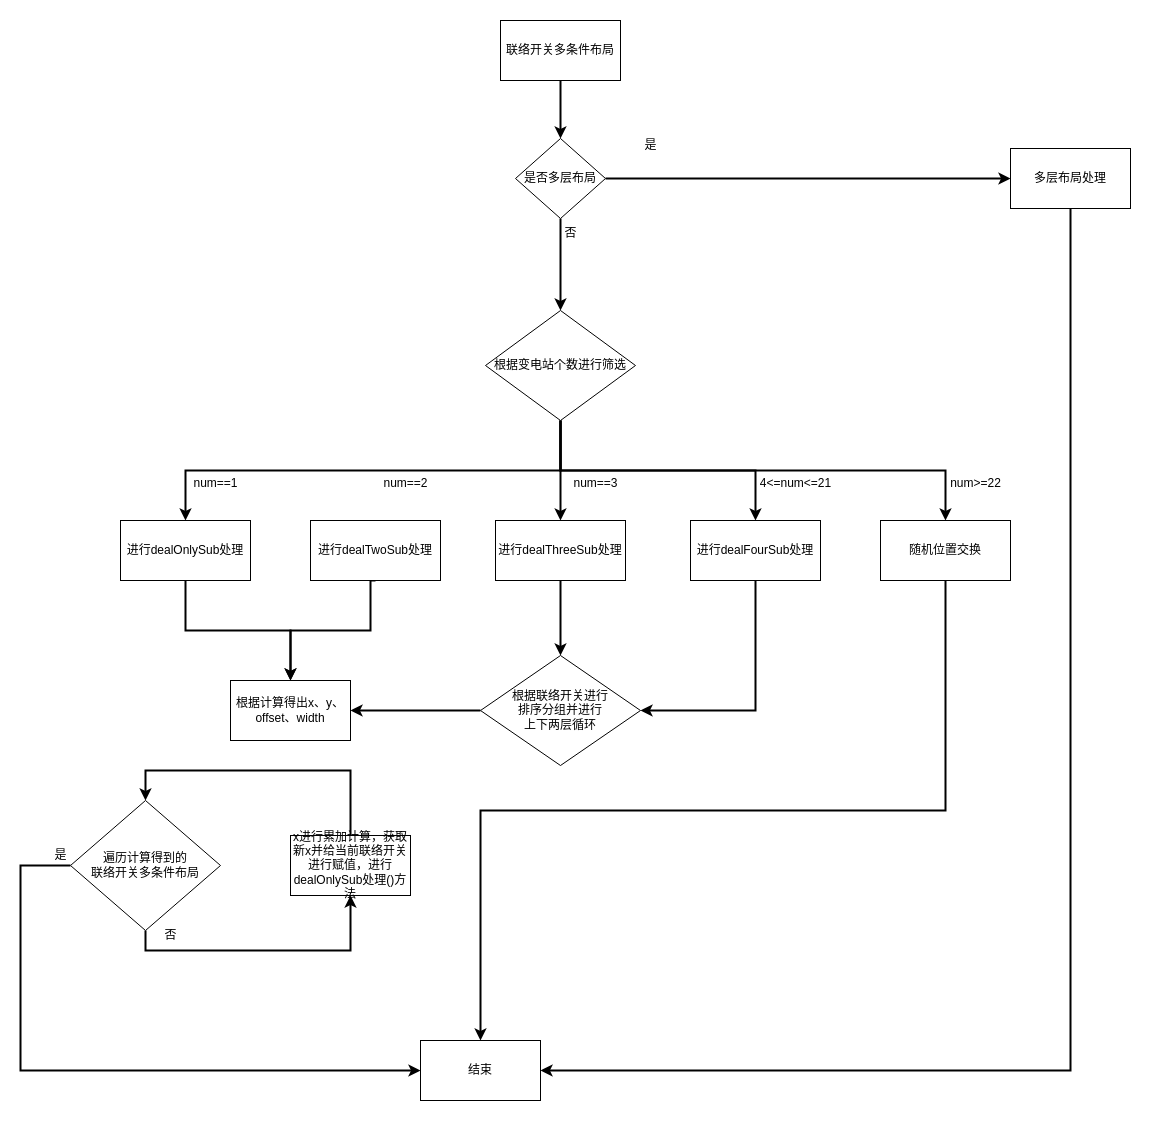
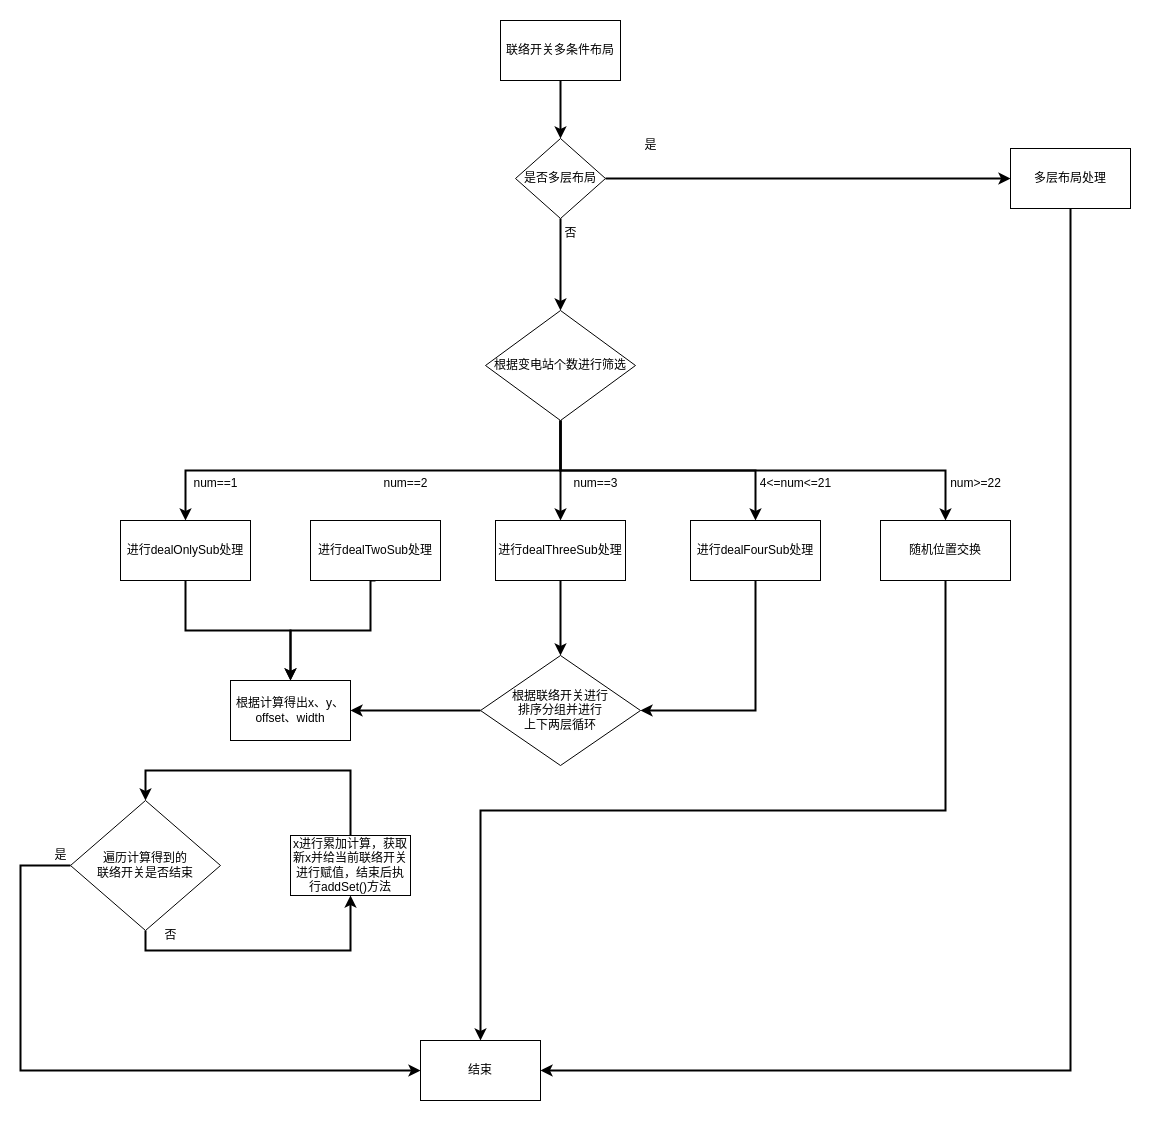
  <mxCell id="0" />
  <mxCell id="1" parent="0" />
  <mxCell id="2" style="edgeStyle=orthogonalEdgeStyle;rounded=0;orthogonalLoop=1;jettySize=auto;html=1;exitX=0.5;exitY=1;exitDx=0;exitDy=0;entryX=0.5;entryY=0;entryDx=0;entryDy=0;strokeWidth=2;" edge="1" parent="1" source="3" target="6"><mxGeometry relative="1" as="geometry"><Array as="points"><mxPoint x="560" y="100" /><mxPoint x="560" y="100" /></Array></mxGeometry></mxCell>
  <mxCell id="3" value="联络开关多条件布局" style="rounded=0;whiteSpace=wrap;html=1;" parent="1" vertex="1"><mxGeometry x="500" y="20" width="120" height="60" as="geometry" /></mxCell>
  <mxCell id="4" value="" style="edgeStyle=orthogonalEdgeStyle;rounded=0;orthogonalLoop=1;jettySize=auto;html=1;strokeWidth=2;" parent="1" source="6" edge="1"><mxGeometry relative="1" as="geometry"><mxPoint x="560" y="310" as="targetPoint" /></mxGeometry></mxCell>
  <mxCell id="5" style="edgeStyle=orthogonalEdgeStyle;rounded=0;orthogonalLoop=1;jettySize=auto;html=1;exitX=1;exitY=0.5;exitDx=0;exitDy=0;entryX=0;entryY=0.5;entryDx=0;entryDy=0;strokeWidth=2;" parent="1" source="6" target="10" edge="1"><mxGeometry relative="1" as="geometry" /></mxCell>
  <mxCell id="6" value="是否多层布局" style="rhombus;whiteSpace=wrap;html=1;rounded=0;" parent="1" vertex="1"><mxGeometry x="515" y="138" width="90" height="80" as="geometry" /></mxCell>
  <mxCell id="7" style="edgeStyle=orthogonalEdgeStyle;rounded=0;orthogonalLoop=1;jettySize=auto;html=1;exitX=0.5;exitY=1;exitDx=0;exitDy=0;entryX=0.5;entryY=0;entryDx=0;entryDy=0;strokeWidth=2;" parent="1" source="8" target="31" edge="1"><mxGeometry relative="1" as="geometry"><Array as="points"><mxPoint x="370" y="630" /><mxPoint x="290" y="630" /></Array></mxGeometry></mxCell>
  <mxCell id="8" value="进行dealTwoSub处理" style="whiteSpace=wrap;html=1;rounded=0;" parent="1" vertex="1"><mxGeometry x="310" y="520" width="130" height="60" as="geometry" /></mxCell>
  <mxCell id="9" style="edgeStyle=orthogonalEdgeStyle;rounded=0;orthogonalLoop=1;jettySize=auto;html=1;exitX=0.5;exitY=1;exitDx=0;exitDy=0;entryX=1;entryY=0.5;entryDx=0;entryDy=0;strokeWidth=2;" parent="1" source="10" target="35" edge="1"><mxGeometry relative="1" as="geometry" /></mxCell>
  <mxCell id="10" value="多层布局处理" style="whiteSpace=wrap;html=1;rounded=0;" parent="1" vertex="1"><mxGeometry x="1010" y="148" width="120" height="60" as="geometry" /></mxCell>
  <mxCell id="11" value="" style="edgeStyle=orthogonalEdgeStyle;rounded=0;orthogonalLoop=1;jettySize=auto;html=1;strokeWidth=2;" parent="1" source="12" target="31" edge="1"><mxGeometry relative="1" as="geometry" /></mxCell>
  <mxCell id="12" value="进行dealOnlySub处理" style="whiteSpace=wrap;html=1;rounded=0;" parent="1" vertex="1"><mxGeometry x="120" y="520" width="130" height="60" as="geometry" /></mxCell>
  <mxCell id="13" value="是" style="text;html=1;align=center;verticalAlign=middle;resizable=0;points=[];autosize=1;strokeColor=none;fillColor=none;" parent="1" vertex="1"><mxGeometry x="630" y="130" width="40" height="30" as="geometry" /></mxCell>
  <mxCell id="14" value="否" style="text;html=1;align=center;verticalAlign=middle;resizable=0;points=[];autosize=1;strokeColor=none;fillColor=none;" parent="1" vertex="1"><mxGeometry x="550" y="218" width="40" height="30" as="geometry" /></mxCell>
  <mxCell id="15" style="edgeStyle=orthogonalEdgeStyle;rounded=0;orthogonalLoop=1;jettySize=auto;html=1;exitX=0.5;exitY=1;exitDx=0;exitDy=0;entryX=0.5;entryY=0;entryDx=0;entryDy=0;strokeWidth=2;" parent="1" source="19" target="12" edge="1"><mxGeometry relative="1" as="geometry" /></mxCell>
  <mxCell id="16" style="edgeStyle=orthogonalEdgeStyle;rounded=0;orthogonalLoop=1;jettySize=auto;html=1;exitX=0.5;exitY=1;exitDx=0;exitDy=0;entryX=0.5;entryY=0;entryDx=0;entryDy=0;strokeWidth=2;" parent="1" source="19" target="21" edge="1"><mxGeometry relative="1" as="geometry" /></mxCell>
  <mxCell id="17" style="edgeStyle=orthogonalEdgeStyle;rounded=0;orthogonalLoop=1;jettySize=auto;html=1;exitX=0.5;exitY=1;exitDx=0;exitDy=0;strokeWidth=2;" parent="1" source="19" target="23" edge="1"><mxGeometry relative="1" as="geometry" /></mxCell>
  <mxCell id="18" style="edgeStyle=orthogonalEdgeStyle;rounded=0;orthogonalLoop=1;jettySize=auto;html=1;exitX=0.5;exitY=1;exitDx=0;exitDy=0;entryX=0.5;entryY=0;entryDx=0;entryDy=0;strokeWidth=2;" parent="1" source="19" target="25" edge="1"><mxGeometry relative="1" as="geometry" /></mxCell>
  <mxCell id="19" value="根据变电站个数进行筛选" style="rhombus;whiteSpace=wrap;html=1;rounded=0;" parent="1" vertex="1"><mxGeometry x="485" y="310" width="150" height="110" as="geometry" /></mxCell>
  <mxCell id="20" value="" style="edgeStyle=orthogonalEdgeStyle;rounded=0;orthogonalLoop=1;jettySize=auto;html=1;strokeWidth=2;" parent="1" source="21" target="41" edge="1"><mxGeometry relative="1" as="geometry" /></mxCell>
  <mxCell id="21" value="进行dealThreeSub处理" style="whiteSpace=wrap;html=1;rounded=0;" parent="1" vertex="1"><mxGeometry x="495" y="520" width="130" height="60" as="geometry" /></mxCell>
  <mxCell id="22" style="edgeStyle=orthogonalEdgeStyle;rounded=0;orthogonalLoop=1;jettySize=auto;html=1;exitX=0.5;exitY=1;exitDx=0;exitDy=0;entryX=1;entryY=0.5;entryDx=0;entryDy=0;strokeWidth=2;" parent="1" source="23" target="41" edge="1"><mxGeometry relative="1" as="geometry" /></mxCell>
  <mxCell id="23" value="进行dealFourSub处理" style="whiteSpace=wrap;html=1;rounded=0;" parent="1" vertex="1"><mxGeometry x="690" y="520" width="130" height="60" as="geometry" /></mxCell>
  <mxCell id="24" style="edgeStyle=orthogonalEdgeStyle;rounded=0;orthogonalLoop=1;jettySize=auto;html=1;exitX=0.5;exitY=1;exitDx=0;exitDy=0;entryX=0.5;entryY=0;entryDx=0;entryDy=0;strokeWidth=2;" parent="1" source="25" target="35" edge="1"><mxGeometry relative="1" as="geometry" /></mxCell>
  <mxCell id="25" value="随机位置交换" style="whiteSpace=wrap;html=1;rounded=0;" parent="1" vertex="1"><mxGeometry x="880" y="520" width="130" height="60" as="geometry" /></mxCell>
  <mxCell id="26" value="num==1" style="text;html=1;align=center;verticalAlign=middle;resizable=0;points=[];autosize=1;strokeColor=none;fillColor=none;" parent="1" vertex="1"><mxGeometry x="180" y="468" width="70" height="30" as="geometry" /></mxCell>
  <mxCell id="27" value="num==2" style="text;html=1;align=center;verticalAlign=middle;resizable=0;points=[];autosize=1;strokeColor=none;fillColor=none;" parent="1" vertex="1"><mxGeometry x="370" y="468" width="70" height="30" as="geometry" /></mxCell>
  <mxCell id="28" value="num==3" style="text;html=1;align=center;verticalAlign=middle;resizable=0;points=[];autosize=1;strokeColor=none;fillColor=none;" parent="1" vertex="1"><mxGeometry x="560" y="468" width="70" height="30" as="geometry" /></mxCell>
  <mxCell id="29" value="4&amp;lt;=num&amp;lt;=21" style="text;html=1;align=center;verticalAlign=middle;resizable=0;points=[];autosize=1;strokeColor=none;fillColor=none;" parent="1" vertex="1"><mxGeometry x="750" y="468" width="90" height="30" as="geometry" /></mxCell>
  <mxCell id="30" value="num&amp;gt;=22" style="text;html=1;align=center;verticalAlign=middle;resizable=0;points=[];autosize=1;strokeColor=none;fillColor=none;" parent="1" vertex="1"><mxGeometry x="940" y="468" width="70" height="30" as="geometry" /></mxCell>
  <mxCell id="31" value="根据计算得出x、y、offset、width" style="whiteSpace=wrap;html=1;rounded=0;" parent="1" vertex="1"><mxGeometry x="230" y="680" width="120" height="60" as="geometry" /></mxCell>
  <mxCell id="32" style="edgeStyle=orthogonalEdgeStyle;rounded=0;orthogonalLoop=1;jettySize=auto;html=1;exitX=0;exitY=0.5;exitDx=0;exitDy=0;entryX=0;entryY=0.5;entryDx=0;entryDy=0;strokeWidth=2;" parent="1" source="34" target="35" edge="1"><mxGeometry relative="1" as="geometry"><Array as="points"><mxPoint x="20" y="865" /><mxPoint x="20" y="1070" /></Array></mxGeometry></mxCell>
  <mxCell id="33" style="edgeStyle=orthogonalEdgeStyle;rounded=0;orthogonalLoop=1;jettySize=auto;html=1;exitX=0.5;exitY=1;exitDx=0;exitDy=0;entryX=0.5;entryY=1;entryDx=0;entryDy=0;strokeWidth=2;" parent="1" source="34" target="38" edge="1"><mxGeometry relative="1" as="geometry" /></mxCell>
- <mxCell id="34" value="遍历计算得到的&lt;br&gt;联络开关多条件布局" style="rhombus;whiteSpace=wrap;html=1;rounded=0;" parent="1" vertex="1"><mxGeometry x="70" y="800" width="150" height="130" as="geometry" /></mxCell>
+ <mxCell id="34" value="遍历计算得到的&lt;br&gt;联络开关是否结束" style="rhombus;whiteSpace=wrap;html=1;rounded=0;" parent="1" vertex="1"><mxGeometry x="70" y="800" width="150" height="130" as="geometry" /></mxCell>
  <mxCell id="35" value="结束" style="whiteSpace=wrap;html=1;rounded=0;" parent="1" vertex="1"><mxGeometry x="420" y="1040" width="120" height="60" as="geometry" /></mxCell>
  <mxCell id="36" value="是" style="text;html=1;align=center;verticalAlign=middle;resizable=0;points=[];autosize=1;strokeColor=none;fillColor=none;" parent="1" vertex="1"><mxGeometry x="40" y="840" width="40" height="30" as="geometry" /></mxCell>
  <mxCell id="37" style="edgeStyle=orthogonalEdgeStyle;rounded=0;orthogonalLoop=1;jettySize=auto;html=1;exitX=0.5;exitY=0;exitDx=0;exitDy=0;entryX=0.5;entryY=0;entryDx=0;entryDy=0;strokeWidth=2;" parent="1" source="38" target="34" edge="1"><mxGeometry relative="1" as="geometry"><Array as="points"><mxPoint x="350" y="770" /><mxPoint x="145" y="770" /></Array></mxGeometry></mxCell>
- <mxCell id="38" value="x进行累加计算，获取新x并给当前联络开关进行赋值，进行dealOnlySub处理()方法" style="rounded=0;whiteSpace=wrap;html=1;" parent="1" vertex="1"><mxGeometry x="290" y="835" width="120" height="60" as="geometry" /></mxCell>
+ <mxCell id="38" value="x进行累加计算，获取新x并给当前联络开关进行赋值，结束后执行addSet()方法" style="rounded=0;whiteSpace=wrap;html=1;" parent="1" vertex="1"><mxGeometry x="290" y="835" width="120" height="60" as="geometry" /></mxCell>
  <mxCell id="39" value="否" style="text;html=1;align=center;verticalAlign=middle;resizable=0;points=[];autosize=1;strokeColor=none;fillColor=none;" parent="1" vertex="1"><mxGeometry x="150" y="920" width="40" height="30" as="geometry" /></mxCell>
  <mxCell id="40" style="edgeStyle=orthogonalEdgeStyle;rounded=0;orthogonalLoop=1;jettySize=auto;html=1;strokeWidth=2;" parent="1" source="41" target="31" edge="1"><mxGeometry relative="1" as="geometry" /></mxCell>
  <mxCell id="41" value="根据联络开关进行&lt;br&gt;排序分组并进行&lt;br&gt;上下两层循环" style="rhombus;whiteSpace=wrap;html=1;rounded=0;" parent="1" vertex="1"><mxGeometry x="480" y="655" width="160" height="110" as="geometry" /></mxCell>
